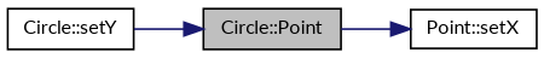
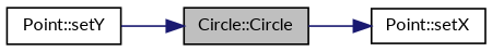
  digraph {
    fontname=Lato
    rankdir=LR
    node [color=black fillcolor=white fontname=Lato fontsize=10 shape=record style=filled]
    edge [color=midnightblue fontname=Lato fontsize=10 labelfontname=Helvetica labelfontsize=10 style=solid]
-   n1 [fillcolor=grey75 fontcolor=black height=0.2 label="Circle::Point" width=0.4]
+   n1 [fillcolor=grey75 fontcolor=black height=0.2 label="Circle::Circle" width=0.4]
    n2 [height=0.2 label="Point::setX" width=0.4]
-   n3 [height=0.2 label="Circle::setY" width=0.4]
+   n3 [height=0.2 label="Point::setY" width=0.4]
    n1 -> n2
    n3 -> n1
  }
